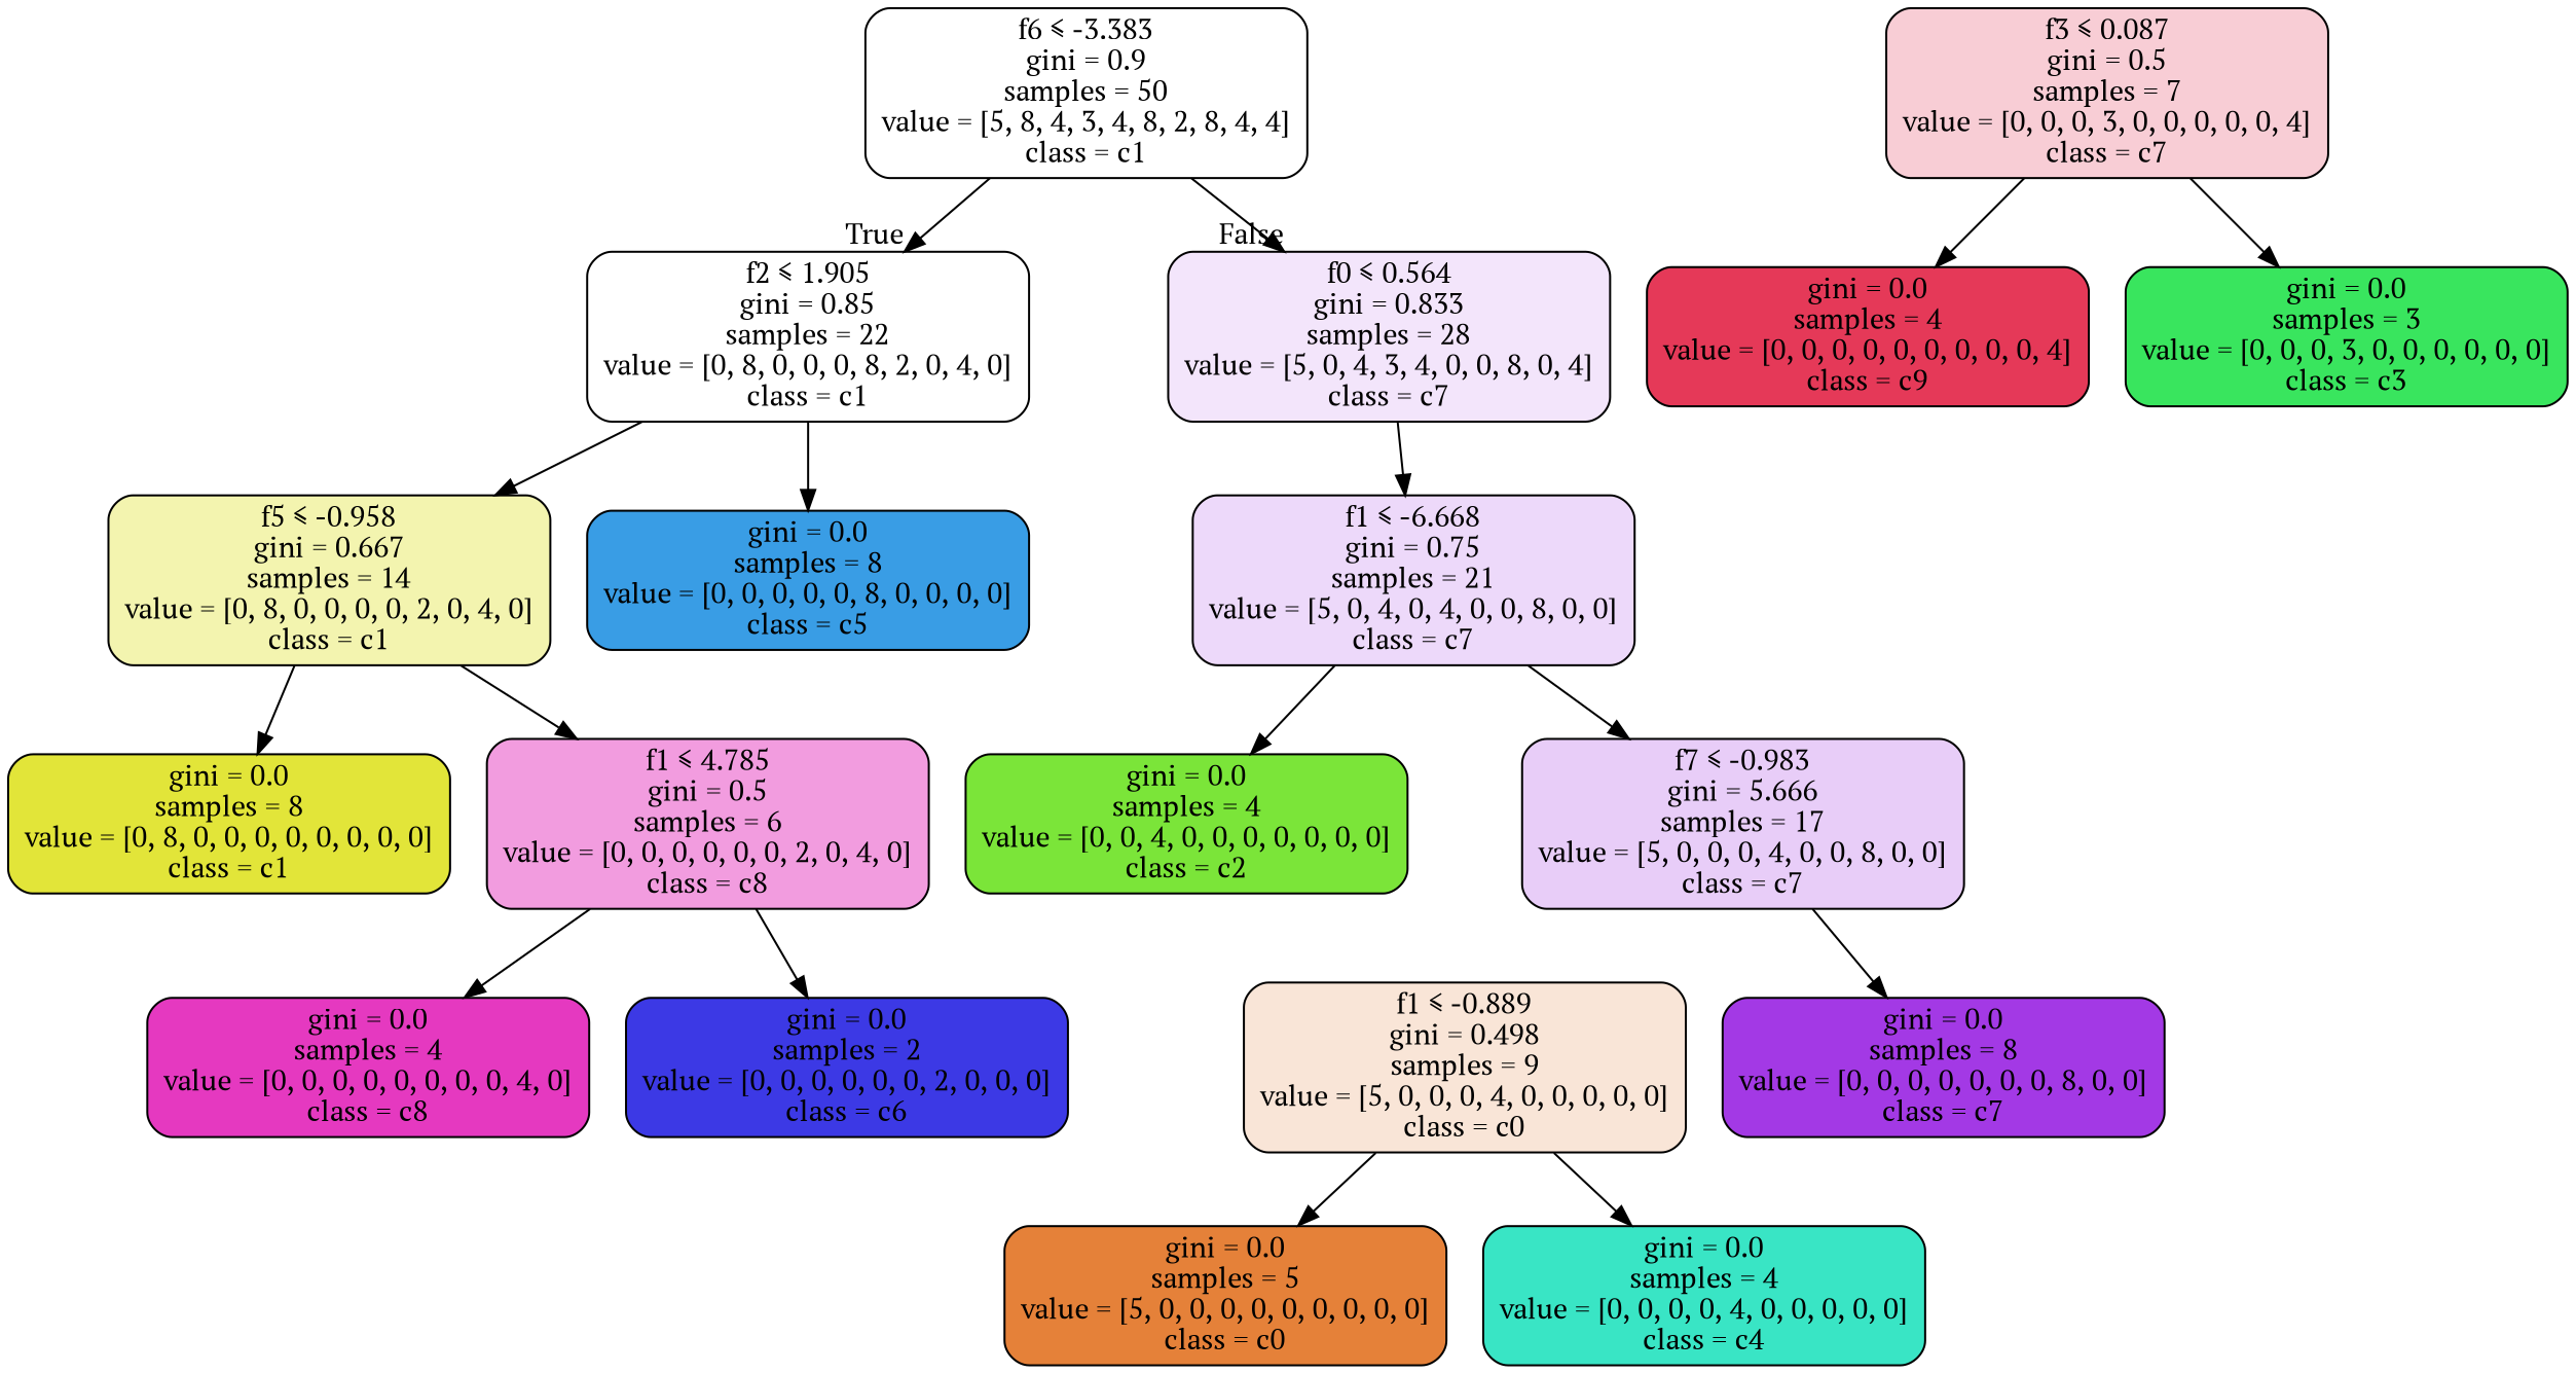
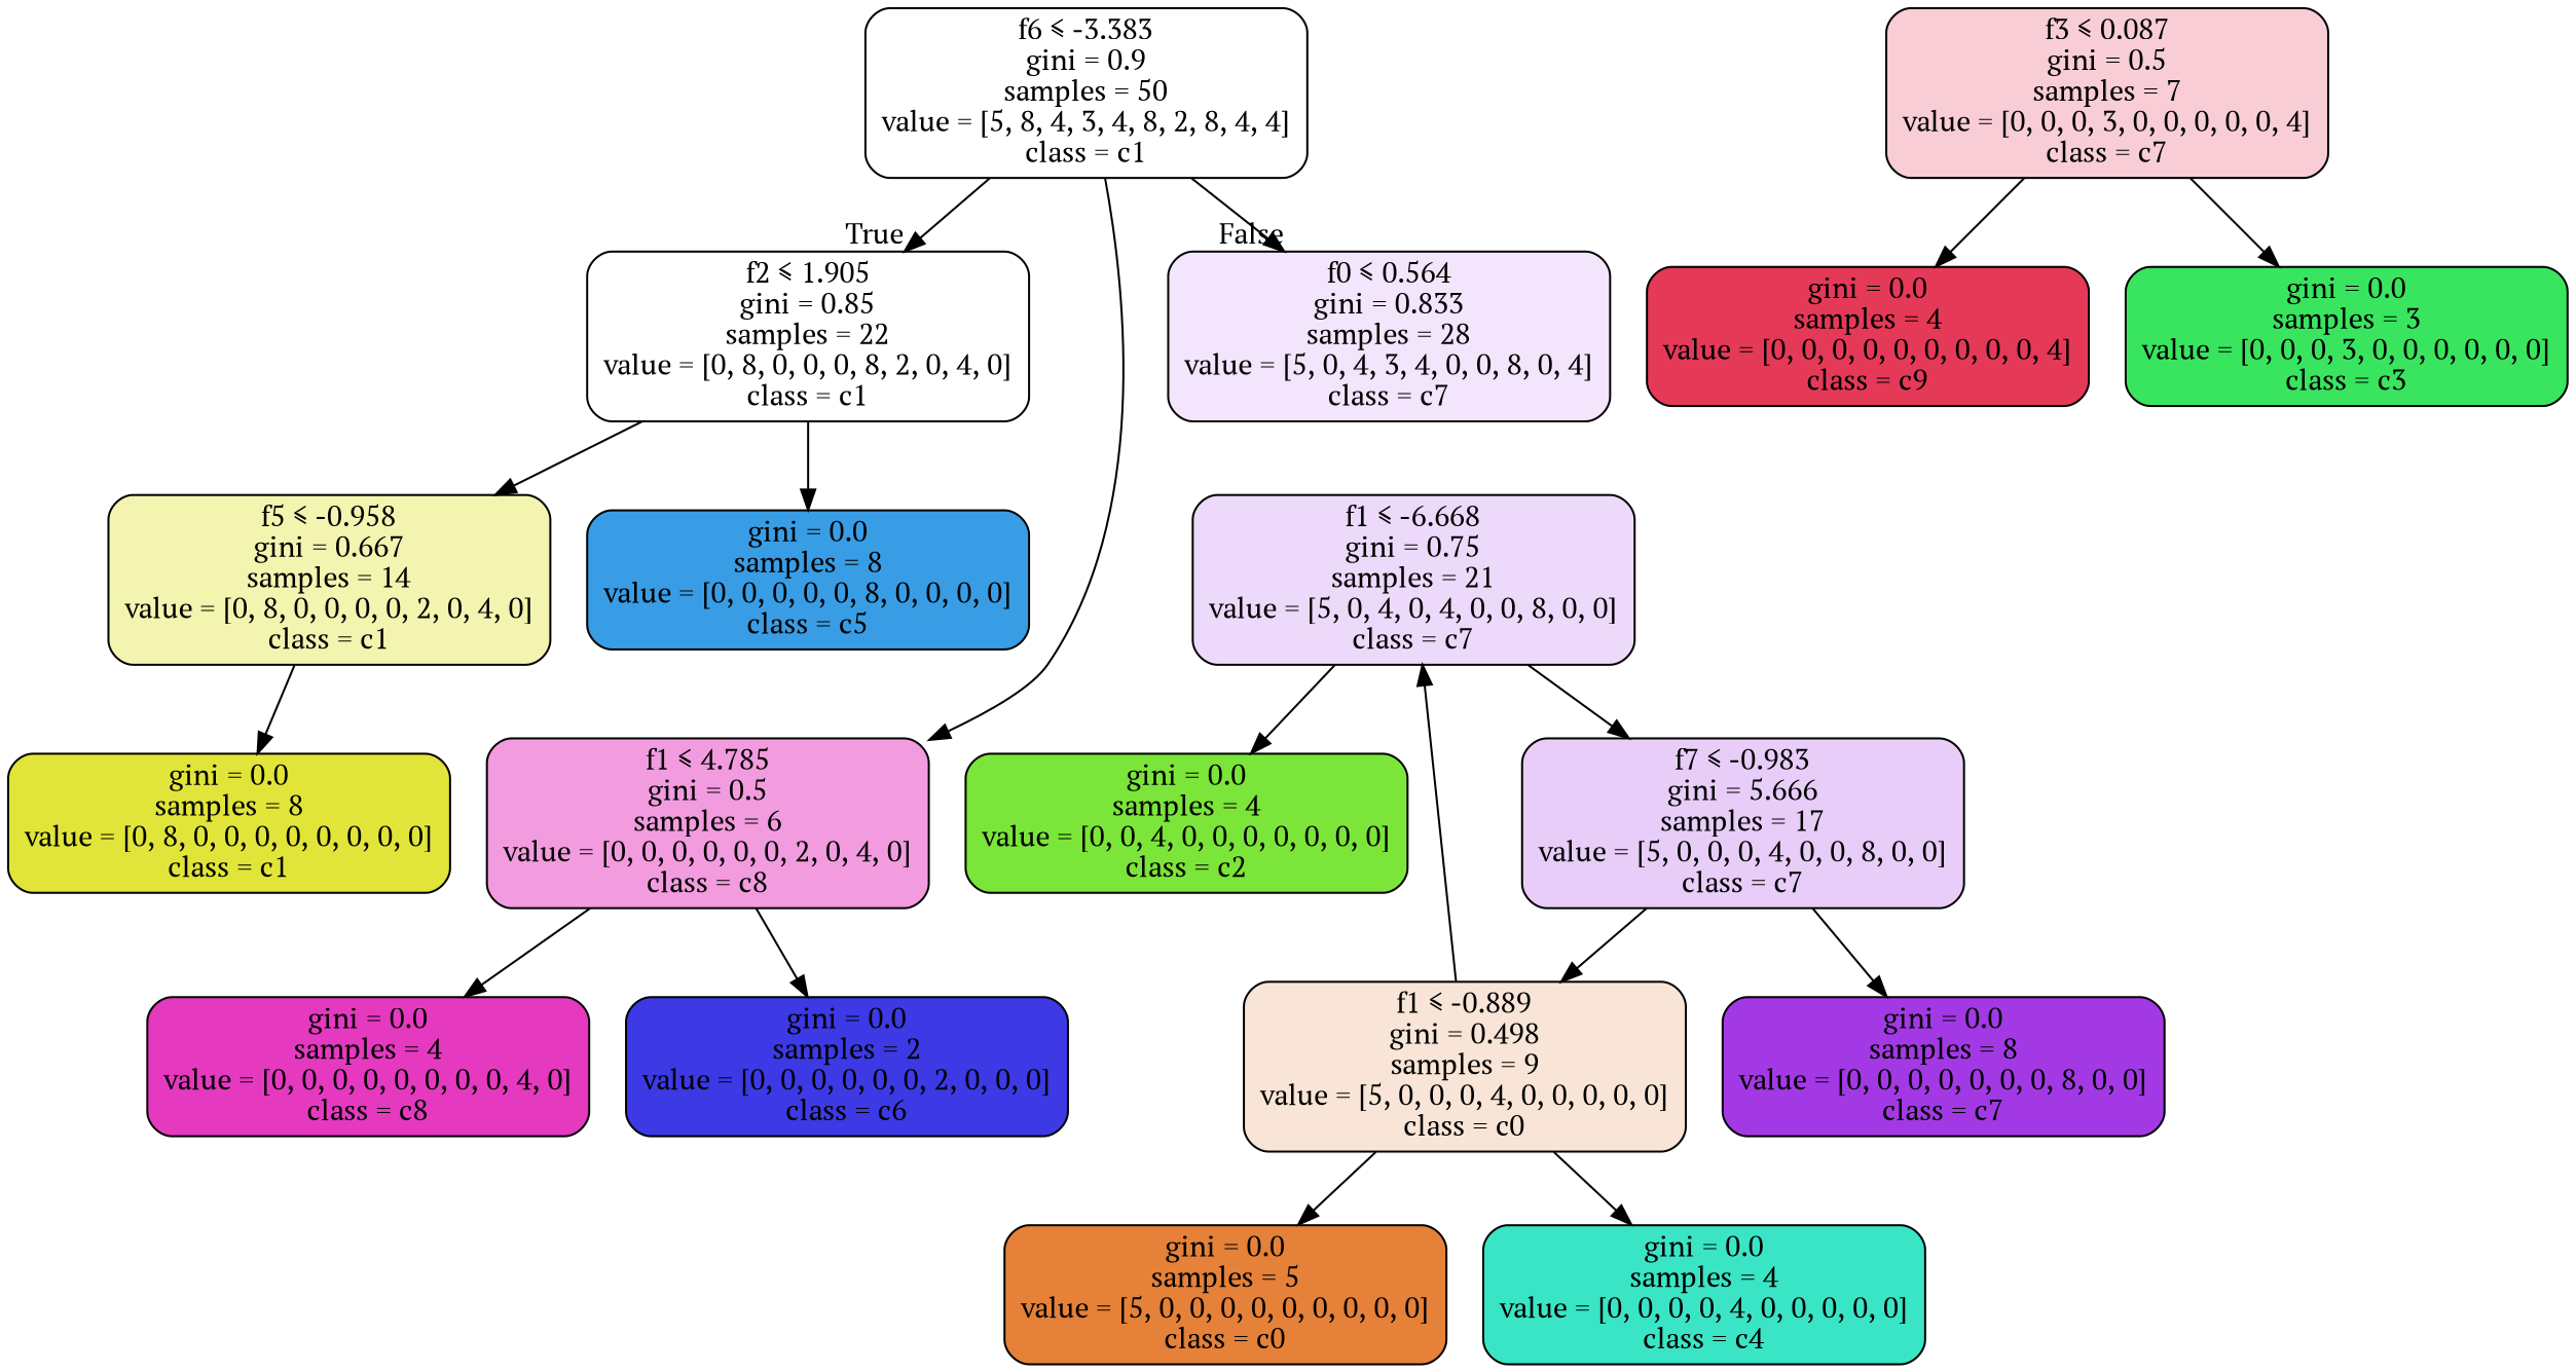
  digraph {
    fontname="PT Serif"
    node [color=black fillcolor="#e2e53900" fontname="PT Serif" shape=box style="filled, rounded"]
    edge [fontname="PT Serif"]
    n1 [label=<f6 &le; -3.383<br/>gini = 0.9<br/>samples = 50<br/>value = [5, 8, 4, 3, 4, 8, 2, 8, 4, 4]<br/>class = c1>]
    n2 [label=<f2 &le; 1.905<br/>gini = 0.85<br/>samples = 22<br/>value = [0, 8, 0, 0, 0, 8, 2, 0, 4, 0]<br/>class = c1>]
    n3 [fillcolor="#a339e521" label=<f0 &le; 0.564<br/>gini = 0.833<br/>samples = 28<br/>value = [5, 0, 4, 3, 4, 0, 0, 8, 0, 4]<br/>class = c7>]
    n4 [fillcolor="#e2e53966" label=<f5 &le; -0.958<br/>gini = 0.667<br/>samples = 14<br/>value = [0, 8, 0, 0, 0, 0, 2, 0, 4, 0]<br/>class = c1>]
    n5 [fillcolor="#399de5ff" label=<gini = 0.0<br/>samples = 8<br/>value = [0, 0, 0, 0, 0, 8, 0, 0, 0, 0]<br/>class = c5>]
    n6 [fillcolor="#a339e530" label=<f1 &le; -6.668<br/>gini = 0.75<br/>samples = 21<br/>value = [5, 0, 4, 0, 4, 0, 0, 8, 0, 0]<br/>class = c7>]
    n7 [fillcolor="#e539c07f" label=<f1 &le; 4.785<br/>gini = 0.5<br/>samples = 6<br/>value = [0, 0, 0, 0, 0, 0, 2, 0, 4, 0]<br/>class = c8>]
    n8 [fillcolor="#e2e539ff" label=<gini = 0.0<br/>samples = 8<br/>value = [0, 8, 0, 0, 0, 0, 0, 0, 0, 0]<br/>class = c1>]
    n9 [fillcolor="#e539c0ff" label=<gini = 0.0<br/>samples = 4<br/>value = [0, 0, 0, 0, 0, 0, 0, 0, 4, 0]<br/>class = c8>]
    n10 [fillcolor="#3c39e5ff" label=<gini = 0.0<br/>samples = 2<br/>value = [0, 0, 0, 0, 0, 0, 2, 0, 0, 0]<br/>class = c6>]
    n11 [fillcolor="#7be539ff" label=<gini = 0.0<br/>samples = 4<br/>value = [0, 0, 4, 0, 0, 0, 0, 0, 0, 0]<br/>class = c2>]
    n12 [fillcolor="#a339e540" label=<f7 &le; -0.983<br/>gini = 5.666<br/>samples = 17<br/>value = [5, 0, 0, 0, 4, 0, 0, 8, 0, 0]<br/>class = c7>]
    n13 [fillcolor="#e5395840" label=<f3 &le; 0.087<br/>gini = 0.5<br/>samples = 7<br/>value = [0, 0, 0, 3, 0, 0, 0, 0, 0, 4]<br/>class = c7>]
    n14 [fillcolor="#e53958ff" label=<gini = 0.0<br/>samples = 4<br/>value = [0, 0, 0, 0, 0, 0, 0, 0, 0, 4]<br/>class = c9>]
    n15 [fillcolor="#39e55eff" label=<gini = 0.0<br/>samples = 3<br/>value = [0, 0, 0, 3, 0, 0, 0, 0, 0, 0]<br/>class = c3>]
    n16 [fillcolor="#e5813933" label=<f1 &le; -0.889<br/>gini = 0.498<br/>samples = 9<br/>value = [5, 0, 0, 0, 4, 0, 0, 0, 0, 0]<br/>class = c0>]
    n17 [fillcolor="#a339e5ff" label=<gini = 0.0<br/>samples = 8<br/>value = [0, 0, 0, 0, 0, 0, 0, 8, 0, 0]<br/>class = c7>]
    n18 [fillcolor="#e58139ff" label=<gini = 0.0<br/>samples = 5<br/>value = [5, 0, 0, 0, 0, 0, 0, 0, 0, 0]<br/>class = c0>]
    n19 [fillcolor="#39e5c5ff" label=<gini = 0.0<br/>samples = 4<br/>value = [0, 0, 0, 0, 4, 0, 0, 0, 0, 0]<br/>class = c4>]
    n1 -> n2 [headlabel=True labelangle=45 labeldistance=2.5]
    n1 -> n3 [headlabel=False labelangle=-45 labeldistance=2.5]
    n2 -> n4
    n2 -> n5
-   n3 -> n6
-   n4 -> n7
+   n16 -> n6
+   n1 -> n7
    n4 -> n8
    n6 -> n11
    n6 -> n12
    n7 -> n9
    n7 -> n10
+   n12 -> n16
    n12 -> n17
    n13 -> n14
    n13 -> n15
    n16 -> n18
    n16 -> n19
  }
